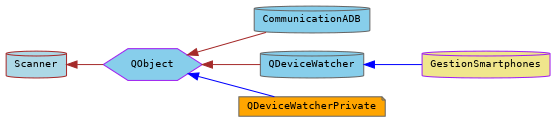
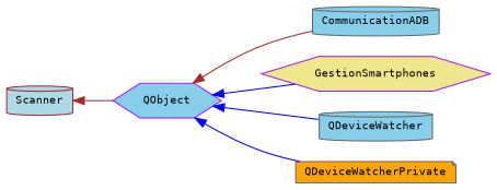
  digraph {
    fontname="DejaVu Sans Mono"
    rankdir=LR
    node [color=gray40 fillcolor=skyblue fontname="DejaVu Sans Mono" fontsize=10 shape=cylinder style=filled]
    edge [color=brown dir=back fontname="DejaVu Sans Mono" fontsize=10 labelfontname=Helvetica labelfontsize=10 style=solid]
    n1 [color=purple height=0.2 label=QObject shape=hexagon width=0.4]
    n2 [height=0.2 label=CommunicationADB width=0.4]
-   n3 [color=purple fillcolor=khaki height=0.2 label=GestionSmartphones width=0.4]
+   n3 [color=purple fillcolor=khaki height=0.2 label=GestionSmartphones shape=hexagon width=0.4]
    n4 [height=0.2 label=QDeviceWatcher width=0.4]
    n5 [fillcolor=orange height=0.2 label=QDeviceWatcherPrivate shape=note width=0.4]
    n6 [color=brown fillcolor=lightblue height=0.2 label=Scanner width=0.4]
    n1 -> n2
-   n4 -> n3 [color=blue]
-   n1 -> n4
+   n1 -> n3 [color=blue]
+   n1 -> n4 [color=blue]
    n1 -> n5 [color=blue]
    n6 -> n1
  }
